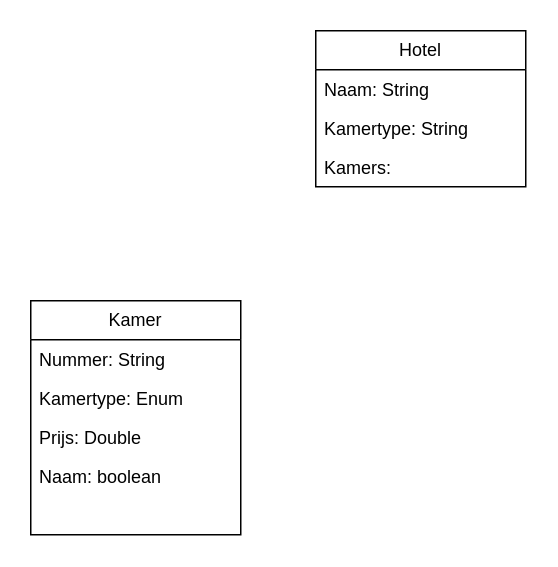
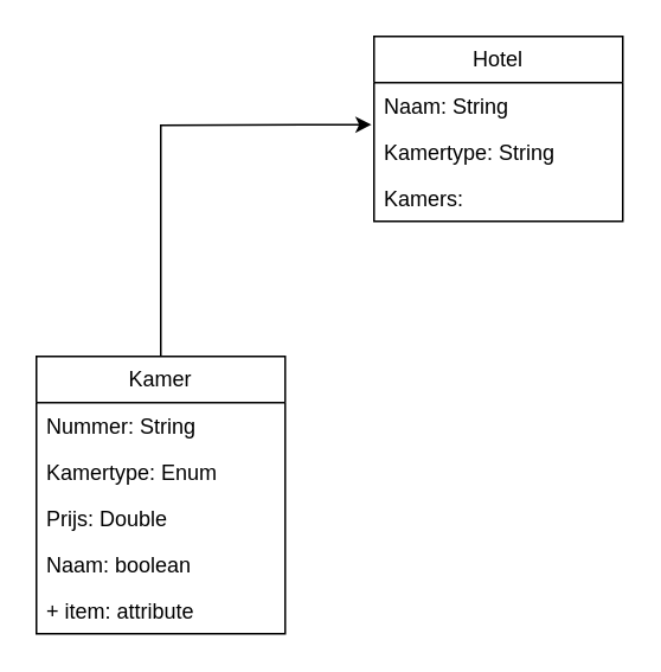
  <mxCell id="0" />
  <mxCell id="1" parent="0" />
  <mxCell id="2" value="Hotel" style="swimlane;fontStyle=0;childLayout=stackLayout;horizontal=1;startSize=26;fillColor=none;horizontalStack=0;resizeParent=1;resizeParentMax=0;resizeLast=0;collapsible=1;marginBottom=0;whiteSpace=wrap;html=1;" vertex="1" parent="1"><mxGeometry x="210" y="20" width="140" height="104" as="geometry" /></mxCell>
  <mxCell id="3" value="Naam: String" style="text;strokeColor=none;fillColor=none;align=left;verticalAlign=top;spacingLeft=4;spacingRight=4;overflow=hidden;rotatable=0;points=[[0,0.5],[1,0.5]];portConstraint=eastwest;whiteSpace=wrap;html=1;" vertex="1" parent="2"><mxGeometry y="26" width="140" height="26" as="geometry" /></mxCell>
  <mxCell id="4" value="Kamertype: String&lt;br&gt;" style="text;strokeColor=none;fillColor=none;align=left;verticalAlign=top;spacingLeft=4;spacingRight=4;overflow=hidden;rotatable=0;points=[[0,0.5],[1,0.5]];portConstraint=eastwest;whiteSpace=wrap;html=1;" vertex="1" parent="2"><mxGeometry y="52" width="140" height="26" as="geometry" /></mxCell>
  <mxCell id="5" value="Kamers:&amp;nbsp;" style="text;strokeColor=none;fillColor=none;align=left;verticalAlign=top;spacingLeft=4;spacingRight=4;overflow=hidden;rotatable=0;points=[[0,0.5],[1,0.5]];portConstraint=eastwest;whiteSpace=wrap;html=1;" vertex="1" parent="2"><mxGeometry y="78" width="140" height="26" as="geometry" /></mxCell>
  <mxCell id="6" value="Kamer" style="swimlane;fontStyle=0;childLayout=stackLayout;horizontal=1;startSize=26;fillColor=none;horizontalStack=0;resizeParent=1;resizeParentMax=0;resizeLast=0;collapsible=1;marginBottom=0;whiteSpace=wrap;html=1;" vertex="1" parent="1"><mxGeometry x="20" y="200" width="140" height="156" as="geometry" /></mxCell>
  <mxCell id="7" value="Nummer: String" style="text;strokeColor=none;fillColor=none;align=left;verticalAlign=top;spacingLeft=4;spacingRight=4;overflow=hidden;rotatable=0;points=[[0,0.5],[1,0.5]];portConstraint=eastwest;whiteSpace=wrap;html=1;" vertex="1" parent="6"><mxGeometry y="26" width="140" height="26" as="geometry" /></mxCell>
  <mxCell id="8" value="Kamertype: Enum" style="text;strokeColor=none;fillColor=none;align=left;verticalAlign=top;spacingLeft=4;spacingRight=4;overflow=hidden;rotatable=0;points=[[0,0.5],[1,0.5]];portConstraint=eastwest;whiteSpace=wrap;html=1;" vertex="1" parent="6"><mxGeometry y="52" width="140" height="26" as="geometry" /></mxCell>
  <mxCell id="9" value="Prijs: Double" style="text;strokeColor=none;fillColor=none;align=left;verticalAlign=top;spacingLeft=4;spacingRight=4;overflow=hidden;rotatable=0;points=[[0,0.5],[1,0.5]];portConstraint=eastwest;whiteSpace=wrap;html=1;" vertex="1" parent="6"><mxGeometry y="78" width="140" height="26" as="geometry" /></mxCell>
  <mxCell id="10" value="Naam: boolean" style="text;strokeColor=none;fillColor=none;align=left;verticalAlign=top;spacingLeft=4;spacingRight=4;overflow=hidden;rotatable=0;points=[[0,0.5],[1,0.5]];portConstraint=eastwest;whiteSpace=wrap;html=1;" vertex="1" parent="6"><mxGeometry y="104" width="140" height="52" as="geometry" /></mxCell>
+ <mxCell id="11" value="+ item: attribute" style="text;strokeColor=none;fillColor=none;align=left;verticalAlign=top;spacingLeft=4;spacingRight=4;overflow=hidden;rotatable=0;points=[[0,0.5],[1,0.5]];portConstraint=eastwest;whiteSpace=wrap;html=1;" vertex="1" parent="1"><mxGeometry x="20" y="330" width="100" height="26" as="geometry" /></mxCell>
+ <mxCell id="12" value="" style="endArrow=classic;html=1;rounded=0;exitX=0.5;exitY=0;exitDx=0;exitDy=0;entryX=-0.01;entryY=0.908;entryDx=0;entryDy=0;entryPerimeter=0;" edge="1" parent="1" source="6" target="3"><mxGeometry width="50" height="50" relative="1" as="geometry"><mxPoint x="150" y="480" as="sourcePoint" /><mxPoint x="200" y="430" as="targetPoint" /><Array as="points"><mxPoint x="90" y="70" /></Array></mxGeometry></mxCell>
